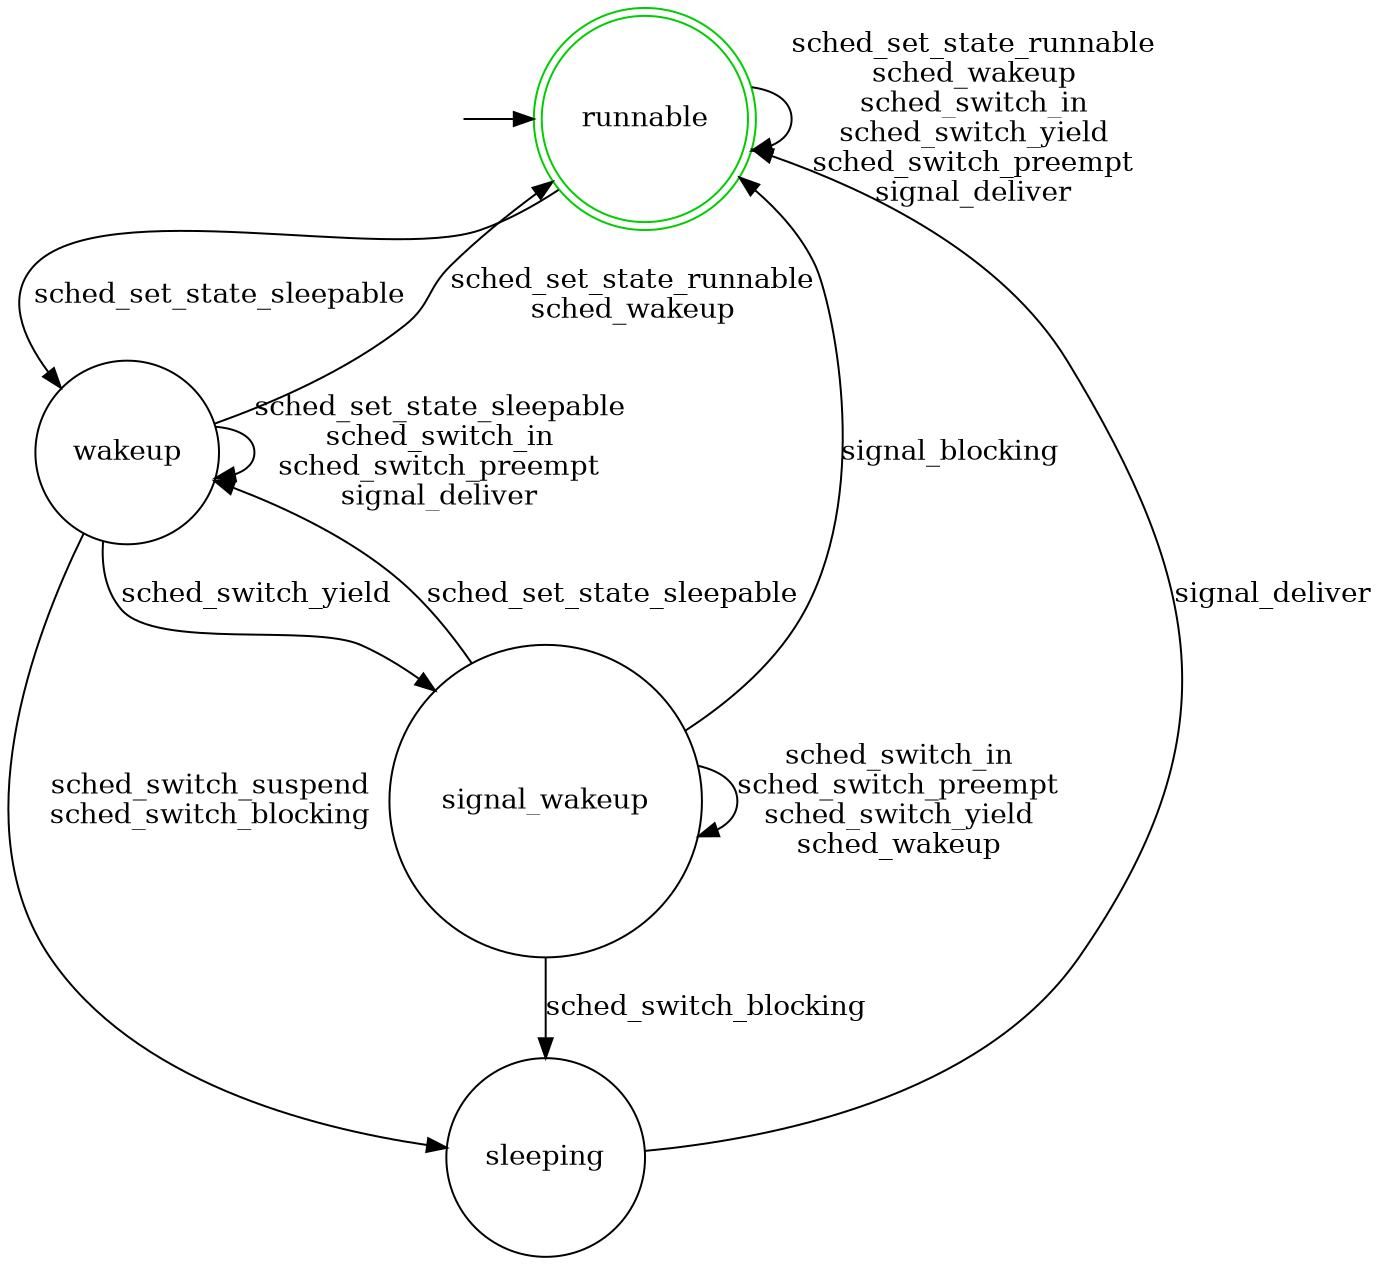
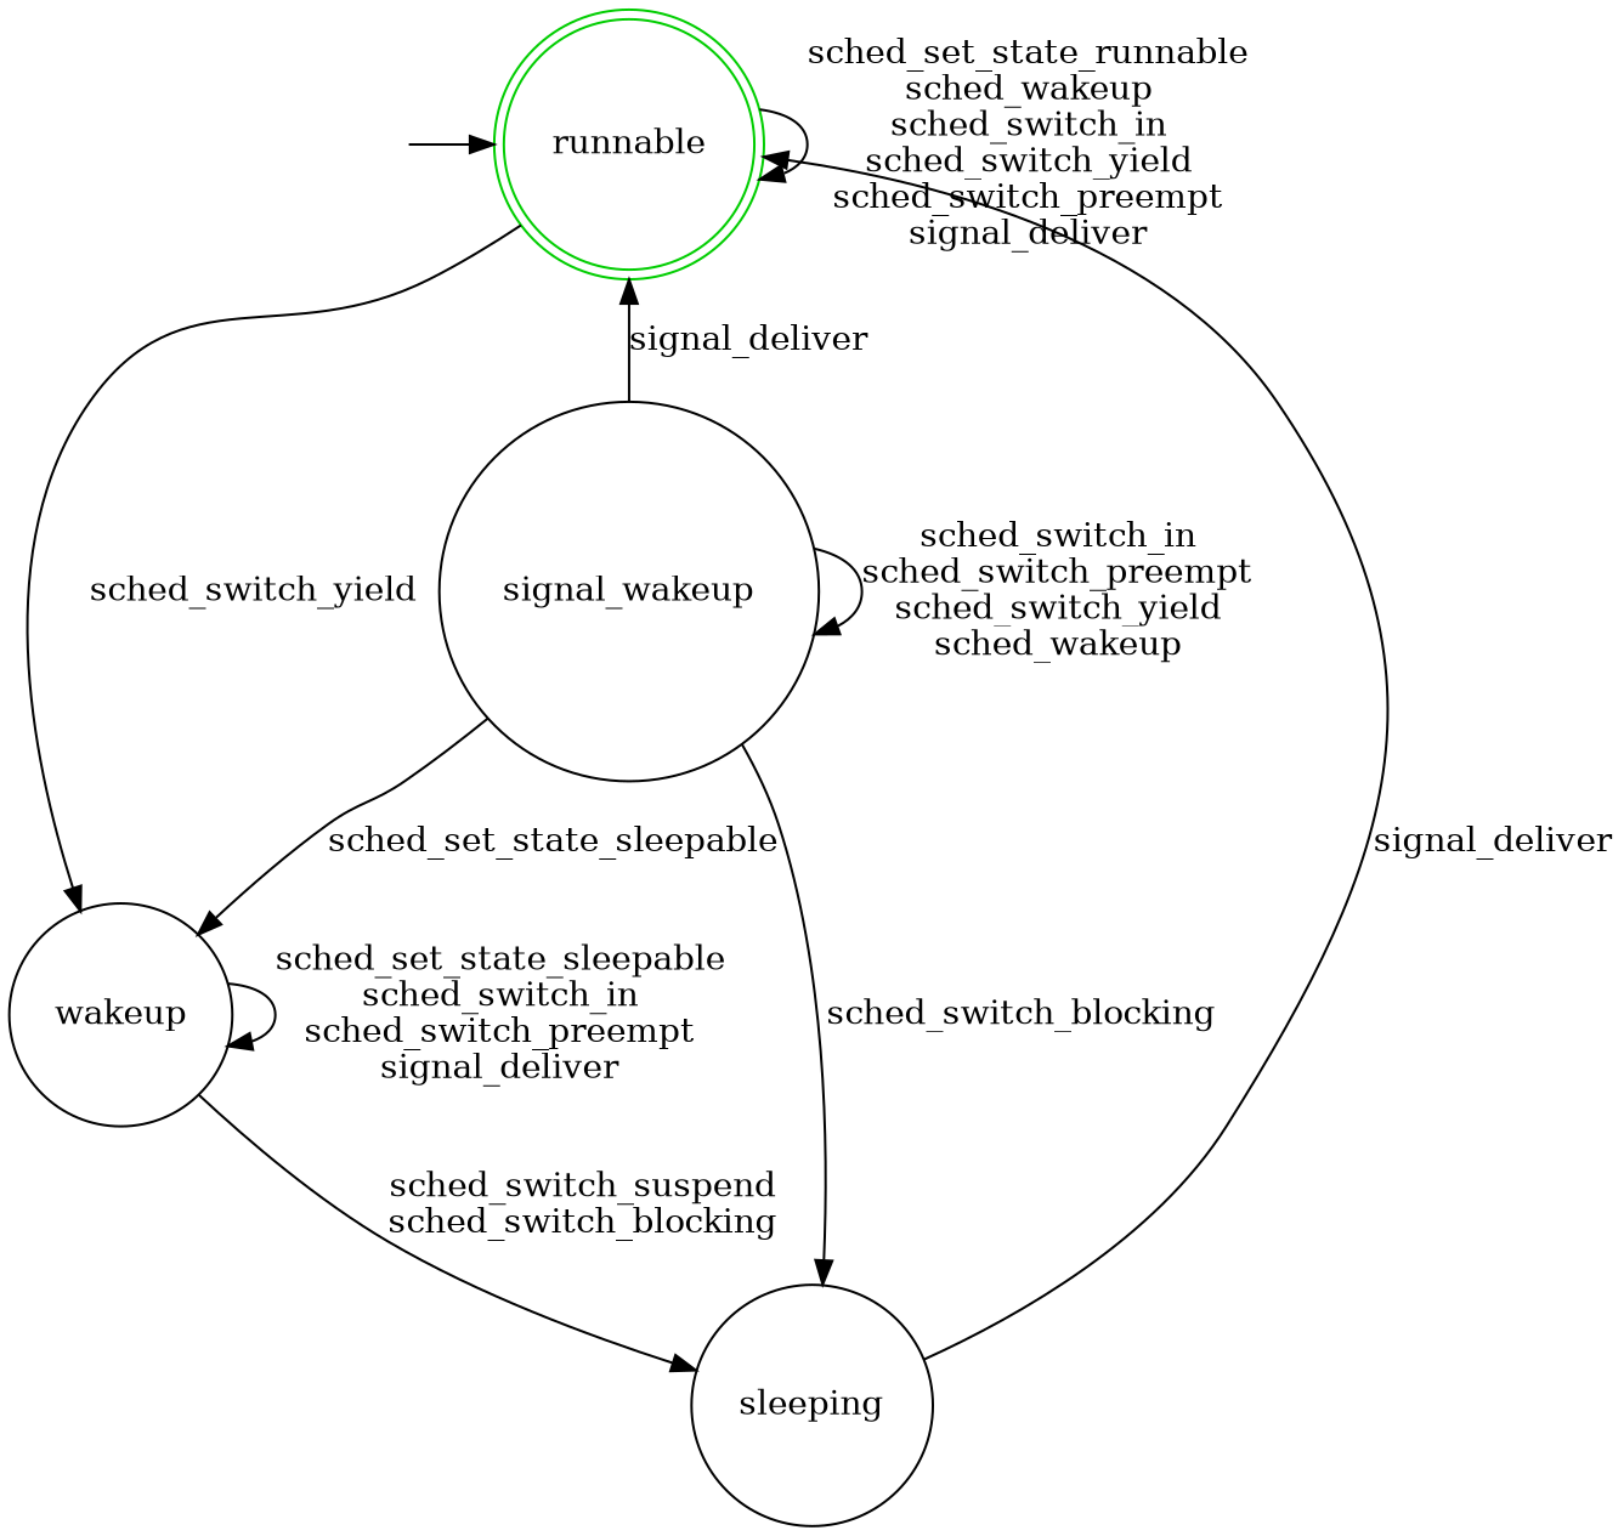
  digraph {
    node [shape=circle]
    __init_runnable [shape=plaintext style=invis]
    n2 [color=green3 label=runnable shape=doublecircle]
    n3 [label=signal_wakeup]
    n4 [label=wakeup]
    n5 [label=sleeping]
    subgraph sub_1 {
      __init_runnable
    }
    subgraph sub_2 {
      n2
    }
    subgraph sub_3 {
      n2
    }
    subgraph sub_4 {
      n3
    }
    subgraph sub_5 {
      n4
    }
    subgraph sub_6 {
      n5
    }
    subgraph sub_7 {
      rank=min
      __init_runnable
      n2
    }
    __init_runnable -> n2
    n2 -> n2 [label="sched_set_state_runnable\nsched_wakeup\nsched_switch_in\nsched_switch_yield\nsched_switch_preempt\nsignal_deliver"]
-   n2 -> n4 [label=sched_set_state_sleepable]
-   n3 -> n2 [label=signal_blocking]
+   n2 -> n4 [label=sched_switch_yield]
+   n3 -> n2 [label=signal_deliver]
    n3 -> n3 [label="sched_switch_in\nsched_switch_preempt\nsched_switch_yield\nsched_wakeup"]
    n3 -> n4 [label=sched_set_state_sleepable]
    n3 -> n5 [label=sched_switch_blocking]
-   n4 -> n2 [label="sched_set_state_runnable\nsched_wakeup"]
-   n4 -> n3 [label=sched_switch_yield]
    n4 -> n4 [label="sched_set_state_sleepable\nsched_switch_in\nsched_switch_preempt\nsignal_deliver"]
    n4 -> n5 [label="sched_switch_suspend\nsched_switch_blocking"]
    n5 -> n2 [label=signal_deliver]
  }
